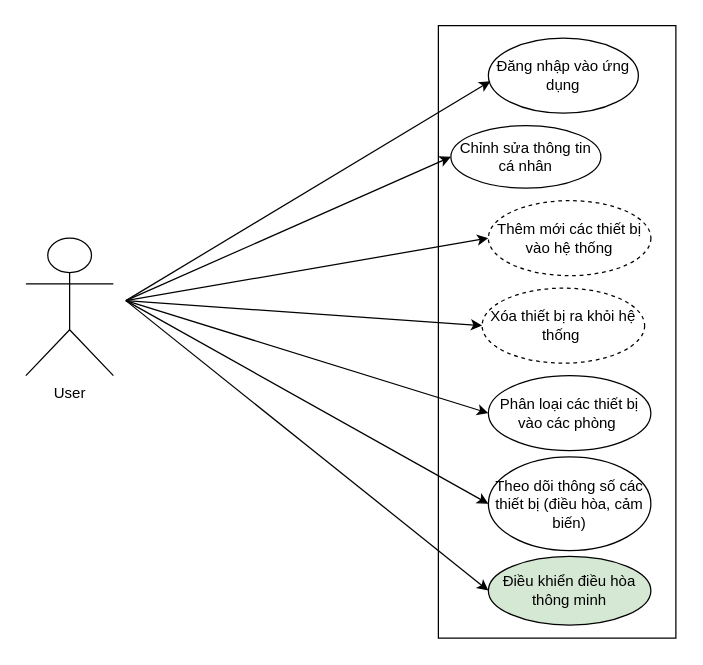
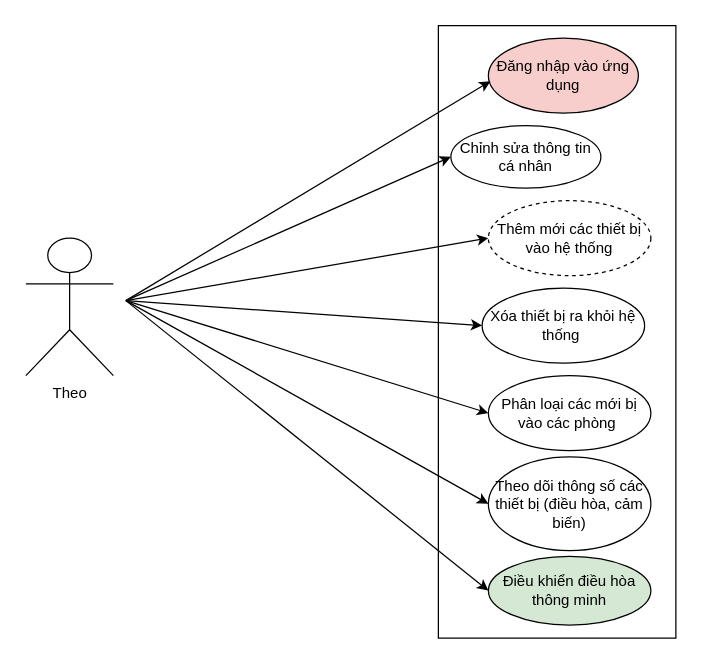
  <mxCell id="0" />
  <mxCell id="1" parent="0" />
- <mxCell id="2" value="User" style="shape=umlActor;verticalLabelPosition=bottom;verticalAlign=top;html=1;outlineConnect=0;" vertex="1" parent="1"><mxGeometry x="20" y="190" width="70" height="110" as="geometry" /></mxCell>
+ <mxCell id="2" value="Theo" style="shape=umlActor;verticalLabelPosition=bottom;verticalAlign=top;html=1;outlineConnect=0;" vertex="1" parent="1"><mxGeometry x="20" y="190" width="70" height="110" as="geometry" /></mxCell>
  <mxCell id="3" value="" style="rounded=0;whiteSpace=wrap;html=1;" vertex="1" parent="1"><mxGeometry x="350" y="20" width="190" height="490" as="geometry" /></mxCell>
- <mxCell id="4" value="Đăng nhập vào ứng dụng" style="ellipse;whiteSpace=wrap;html=1;" vertex="1" parent="1"><mxGeometry x="390" y="30" width="120" height="60" as="geometry" /></mxCell>
+ <mxCell id="4" value="Đăng nhập vào ứng dụng" style="ellipse;whiteSpace=wrap;html=1;fillColor=#f8cecc;" vertex="1" parent="1"><mxGeometry x="390" y="30" width="120" height="60" as="geometry" /></mxCell>
  <mxCell id="5" value="" style="endArrow=classic;html=1;rounded=0;entryX=0.014;entryY=0.574;entryDx=0;entryDy=0;entryPerimeter=0;" edge="1" parent="1" target="4"><mxGeometry width="50" height="50" relative="1" as="geometry"><mxPoint x="100" y="240" as="sourcePoint" /><mxPoint x="430" y="220" as="targetPoint" /></mxGeometry></mxCell>
  <mxCell id="6" value="Chỉnh sửa thông tin cá nhân" style="ellipse;whiteSpace=wrap;html=1;" vertex="1" parent="1"><mxGeometry x="360" y="100" width="120" height="50" as="geometry" /></mxCell>
  <mxCell id="7" value="" style="endArrow=classic;html=1;rounded=0;entryX=0;entryY=0.5;entryDx=0;entryDy=0;" edge="1" parent="1" target="6"><mxGeometry width="50" height="50" relative="1" as="geometry"><mxPoint x="100" y="240" as="sourcePoint" /><mxPoint x="401.68" y="80.18" as="targetPoint" /></mxGeometry></mxCell>
  <mxCell id="8" value="Thêm mới các thiết bị vào hệ thống" style="ellipse;whiteSpace=wrap;html=1;dashed=1;" vertex="1" parent="1"><mxGeometry x="390" y="160" width="130" height="60" as="geometry" /></mxCell>
- <mxCell id="9" value="Xóa thiết bị ra khỏi hệ thống&amp;nbsp;" style="ellipse;whiteSpace=wrap;html=1;dashed=1;" vertex="1" parent="1"><mxGeometry x="385" y="230" width="130" height="60" as="geometry" /></mxCell>
- <mxCell id="10" value="Phân loại các thiết bị vào các phòng&amp;nbsp;" style="ellipse;whiteSpace=wrap;html=1;" vertex="1" parent="1"><mxGeometry x="390" y="300" width="130" height="60" as="geometry" /></mxCell>
+ <mxCell id="9" value="Xóa thiết bị ra khỏi hệ thống&amp;nbsp;" style="ellipse;whiteSpace=wrap;html=1;" vertex="1" parent="1"><mxGeometry x="385" y="230" width="130" height="60" as="geometry" /></mxCell>
+ <mxCell id="10" value="Phân loại các mới bị vào các phòng&amp;nbsp;" style="ellipse;whiteSpace=wrap;html=1;" vertex="1" parent="1"><mxGeometry x="390" y="300" width="130" height="60" as="geometry" /></mxCell>
  <mxCell id="11" value="Theo dõi thông số các thiết bị (điều hòa, cảm biến)" style="ellipse;whiteSpace=wrap;html=1;" vertex="1" parent="1"><mxGeometry x="390" y="365" width="130" height="75" as="geometry" /></mxCell>
  <mxCell id="12" value="" style="endArrow=classic;html=1;rounded=0;entryX=0;entryY=0.5;entryDx=0;entryDy=0;" edge="1" parent="1" target="11"><mxGeometry width="50" height="50" relative="1" as="geometry"><mxPoint x="100" y="240" as="sourcePoint" /><mxPoint x="400" y="145" as="targetPoint" /></mxGeometry></mxCell>
  <mxCell id="13" value="" style="endArrow=classic;html=1;rounded=0;entryX=0;entryY=0.5;entryDx=0;entryDy=0;" edge="1" parent="1" target="10"><mxGeometry width="50" height="50" relative="1" as="geometry"><mxPoint x="100" y="240" as="sourcePoint" /><mxPoint x="410" y="155" as="targetPoint" /></mxGeometry></mxCell>
  <mxCell id="14" value="" style="endArrow=classic;html=1;rounded=0;entryX=0;entryY=0.5;entryDx=0;entryDy=0;" edge="1" parent="1" target="8"><mxGeometry width="50" height="50" relative="1" as="geometry"><mxPoint x="100" y="240" as="sourcePoint" /><mxPoint x="420" y="165" as="targetPoint" /></mxGeometry></mxCell>
  <mxCell id="15" value="" style="endArrow=classic;html=1;rounded=0;entryX=0;entryY=0.5;entryDx=0;entryDy=0;" edge="1" parent="1" target="9"><mxGeometry width="50" height="50" relative="1" as="geometry"><mxPoint x="100" y="240" as="sourcePoint" /><mxPoint x="430" y="175" as="targetPoint" /></mxGeometry></mxCell>
  <mxCell id="16" value="Điều khiển điều hòa thông minh" style="ellipse;whiteSpace=wrap;html=1;fillColor=#d5e8d4;" vertex="1" parent="1"><mxGeometry x="390" y="444.5" width="130" height="55" as="geometry" /></mxCell>
  <mxCell id="17" value="" style="endArrow=classic;html=1;rounded=0;entryX=0;entryY=0.5;entryDx=0;entryDy=0;" edge="1" parent="1" target="16"><mxGeometry width="50" height="50" relative="1" as="geometry"><mxPoint x="100" y="240" as="sourcePoint" /><mxPoint x="400" y="145" as="targetPoint" /></mxGeometry></mxCell>
